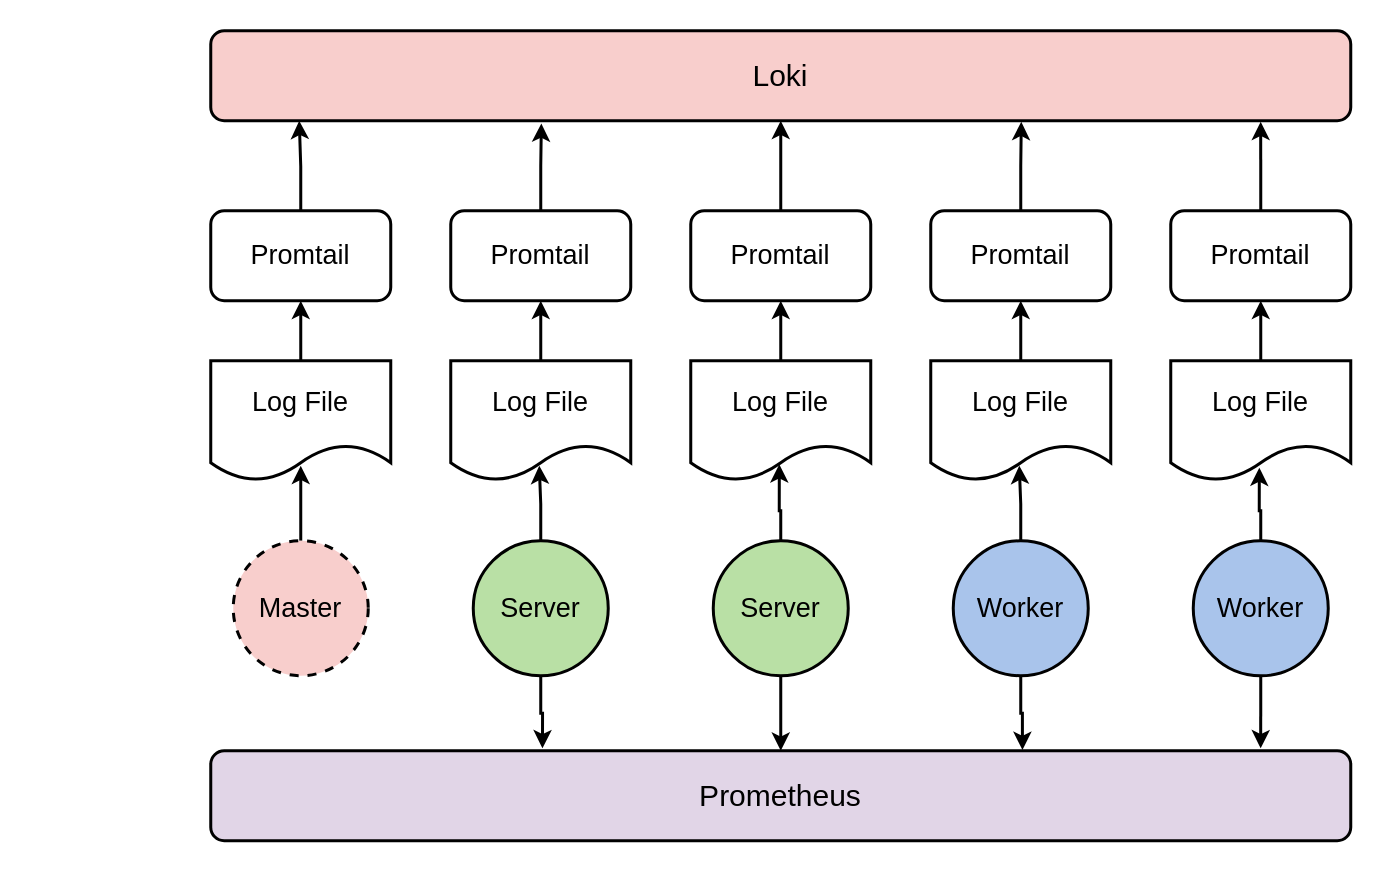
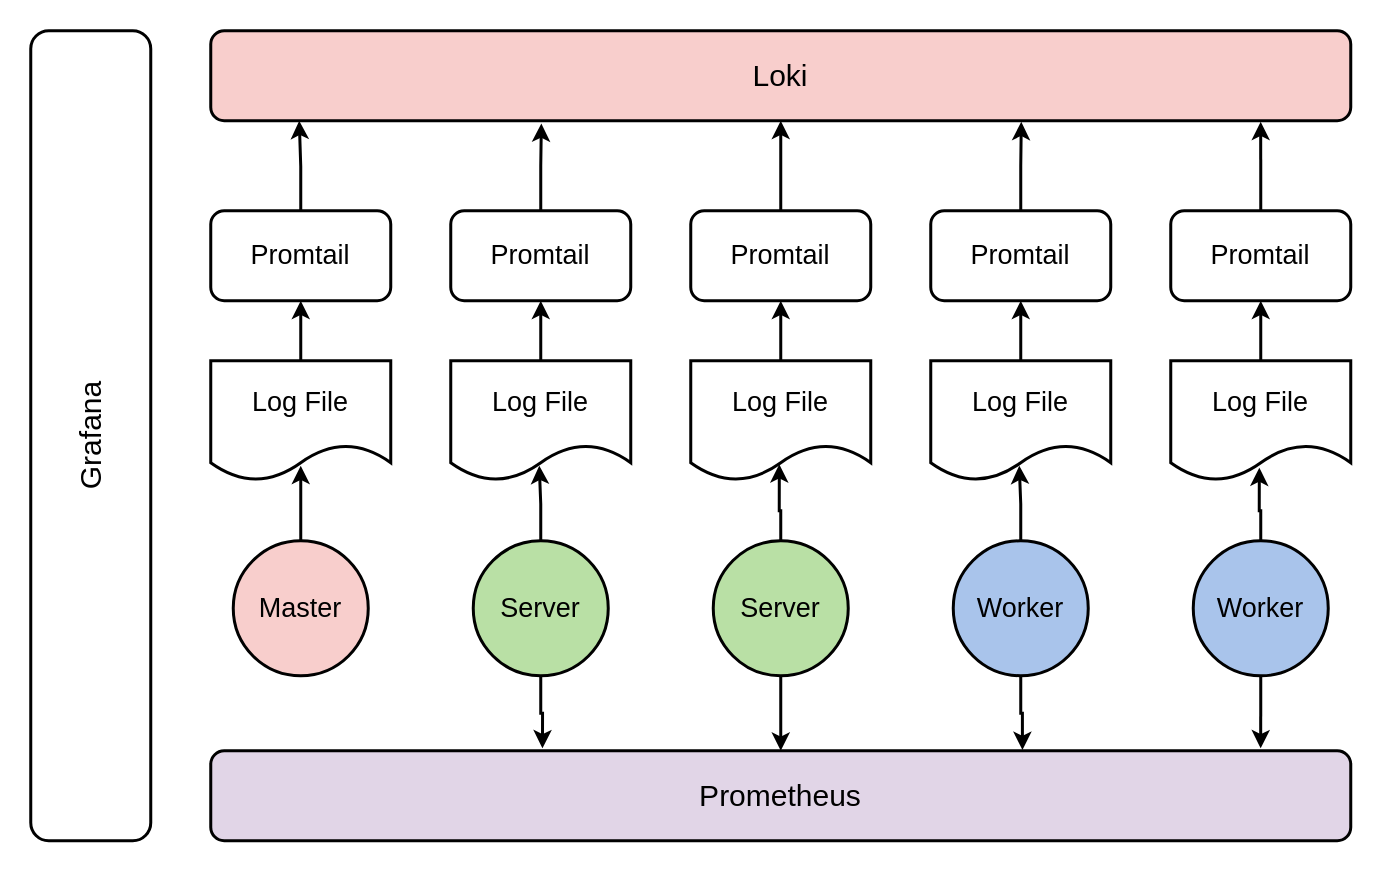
  <mxCell id="0" />
  <mxCell id="1" parent="0" />
  <mxCell id="2" style="edgeStyle=orthogonalEdgeStyle;rounded=0;orthogonalLoop=1;jettySize=auto;html=1;exitX=0.5;exitY=0;exitDx=0;exitDy=0;entryX=0.5;entryY=1;entryDx=0;entryDy=0;fontSize=18;strokeWidth=2;" edge="1" parent="1" source="3" target="33"><mxGeometry relative="1" as="geometry" /></mxCell>
  <mxCell id="3" value="&lt;font style=&quot;font-size: 18px&quot;&gt;Log File&lt;/font&gt;" style="shape=document;whiteSpace=wrap;html=1;boundedLbl=1;strokeWidth=2;" vertex="1" parent="1"><mxGeometry x="140" y="240" width="120" height="80" as="geometry" /></mxCell>
  <mxCell id="4" style="edgeStyle=orthogonalEdgeStyle;rounded=0;orthogonalLoop=1;jettySize=auto;html=1;exitX=0.5;exitY=0;exitDx=0;exitDy=0;entryX=0.5;entryY=1;entryDx=0;entryDy=0;fontSize=18;strokeWidth=2;" edge="1" parent="1" source="5" target="31"><mxGeometry relative="1" as="geometry" /></mxCell>
  <mxCell id="5" value="&lt;font style=&quot;font-size: 18px&quot;&gt;Log File&lt;/font&gt;" style="shape=document;whiteSpace=wrap;html=1;boundedLbl=1;strokeWidth=2;" vertex="1" parent="1"><mxGeometry x="300" y="240" width="120" height="80" as="geometry" /></mxCell>
  <mxCell id="6" style="edgeStyle=orthogonalEdgeStyle;rounded=0;orthogonalLoop=1;jettySize=auto;html=1;exitX=0.5;exitY=0;exitDx=0;exitDy=0;entryX=0.5;entryY=1;entryDx=0;entryDy=0;fontSize=18;strokeWidth=2;" edge="1" parent="1" source="7" target="29"><mxGeometry relative="1" as="geometry" /></mxCell>
  <mxCell id="7" value="&lt;font style=&quot;font-size: 18px&quot;&gt;Log File&lt;/font&gt;" style="shape=document;whiteSpace=wrap;html=1;boundedLbl=1;strokeWidth=2;" vertex="1" parent="1"><mxGeometry x="460" y="240" width="120" height="80" as="geometry" /></mxCell>
  <mxCell id="8" style="edgeStyle=orthogonalEdgeStyle;rounded=0;orthogonalLoop=1;jettySize=auto;html=1;exitX=0.5;exitY=0;exitDx=0;exitDy=0;entryX=0.5;entryY=1;entryDx=0;entryDy=0;fontSize=18;strokeWidth=2;" edge="1" parent="1" source="9" target="27"><mxGeometry relative="1" as="geometry" /></mxCell>
  <mxCell id="9" value="&lt;font style=&quot;font-size: 18px&quot;&gt;Log File&lt;/font&gt;" style="shape=document;whiteSpace=wrap;html=1;boundedLbl=1;strokeWidth=2;" vertex="1" parent="1"><mxGeometry x="620" y="240" width="120" height="80" as="geometry" /></mxCell>
  <mxCell id="10" style="edgeStyle=orthogonalEdgeStyle;rounded=0;orthogonalLoop=1;jettySize=auto;html=1;exitX=0.5;exitY=0;exitDx=0;exitDy=0;entryX=0.5;entryY=1;entryDx=0;entryDy=0;fontSize=18;strokeWidth=2;" edge="1" parent="1" source="11" target="35"><mxGeometry relative="1" as="geometry" /></mxCell>
  <mxCell id="11" value="&lt;font style=&quot;font-size: 18px&quot;&gt;Log File&lt;/font&gt;" style="shape=document;whiteSpace=wrap;html=1;boundedLbl=1;strokeWidth=2;" vertex="1" parent="1"><mxGeometry x="780" y="240" width="120" height="80" as="geometry" /></mxCell>
  <mxCell id="12" style="edgeStyle=orthogonalEdgeStyle;rounded=0;orthogonalLoop=1;jettySize=auto;html=1;exitX=0.5;exitY=0;exitDx=0;exitDy=0;fontSize=18;strokeWidth=2;" edge="1" parent="1" source="13"><mxGeometry relative="1" as="geometry"><mxPoint x="200" y="310" as="targetPoint" /></mxGeometry></mxCell>
- <mxCell id="13" value="Master" style="ellipse;whiteSpace=wrap;html=1;aspect=fixed;fontSize=18;strokeWidth=2;fillColor=#F8CECC;dashed=1;" vertex="1" parent="1"><mxGeometry x="155" y="360" width="90" height="90" as="geometry" /></mxCell>
+ <mxCell id="13" value="Master" style="ellipse;whiteSpace=wrap;html=1;aspect=fixed;fontSize=18;strokeWidth=2;fillColor=#F8CECC;" vertex="1" parent="1"><mxGeometry x="155" y="360" width="90" height="90" as="geometry" /></mxCell>
  <mxCell id="14" style="edgeStyle=orthogonalEdgeStyle;rounded=0;orthogonalLoop=1;jettySize=auto;html=1;exitX=0.5;exitY=1;exitDx=0;exitDy=0;entryX=0.291;entryY=-0.027;entryDx=0;entryDy=0;entryPerimeter=0;fontSize=18;strokeWidth=2;" edge="1" parent="1" source="16" target="37"><mxGeometry relative="1" as="geometry" /></mxCell>
  <mxCell id="15" style="edgeStyle=orthogonalEdgeStyle;rounded=0;orthogonalLoop=1;jettySize=auto;html=1;exitX=0.5;exitY=0;exitDx=0;exitDy=0;fontSize=18;strokeWidth=2;" edge="1" parent="1" source="16"><mxGeometry relative="1" as="geometry"><mxPoint x="359" y="310" as="targetPoint" /></mxGeometry></mxCell>
  <mxCell id="16" value="Server" style="ellipse;whiteSpace=wrap;html=1;aspect=fixed;fontSize=18;strokeWidth=2;fillColor=#B9E0A5;" vertex="1" parent="1"><mxGeometry x="315" y="360" width="90" height="90" as="geometry" /></mxCell>
  <mxCell id="17" style="edgeStyle=orthogonalEdgeStyle;rounded=0;orthogonalLoop=1;jettySize=auto;html=1;exitX=0.5;exitY=0;exitDx=0;exitDy=0;entryX=0.492;entryY=0.862;entryDx=0;entryDy=0;entryPerimeter=0;fontSize=18;strokeWidth=2;" edge="1" parent="1" source="19" target="7"><mxGeometry relative="1" as="geometry" /></mxCell>
  <mxCell id="18" style="edgeStyle=orthogonalEdgeStyle;rounded=0;orthogonalLoop=1;jettySize=auto;html=1;exitX=0.5;exitY=1;exitDx=0;exitDy=0;entryX=0.5;entryY=0;entryDx=0;entryDy=0;fontSize=18;strokeWidth=2;" edge="1" parent="1" source="19" target="37"><mxGeometry relative="1" as="geometry" /></mxCell>
  <mxCell id="19" value="Server" style="ellipse;whiteSpace=wrap;html=1;aspect=fixed;fontSize=18;strokeWidth=2;fillColor=#B9E0A5;" vertex="1" parent="1"><mxGeometry x="475" y="360" width="90" height="90" as="geometry" /></mxCell>
  <mxCell id="20" style="edgeStyle=orthogonalEdgeStyle;rounded=0;orthogonalLoop=1;jettySize=auto;html=1;exitX=0.5;exitY=0;exitDx=0;exitDy=0;fontSize=18;strokeWidth=2;" edge="1" parent="1" source="22"><mxGeometry relative="1" as="geometry"><mxPoint x="679" y="310" as="targetPoint" /></mxGeometry></mxCell>
  <mxCell id="21" style="edgeStyle=orthogonalEdgeStyle;rounded=0;orthogonalLoop=1;jettySize=auto;html=1;exitX=0.5;exitY=1;exitDx=0;exitDy=0;entryX=0.712;entryY=-0.008;entryDx=0;entryDy=0;entryPerimeter=0;fontSize=18;strokeWidth=2;" edge="1" parent="1" source="22" target="37"><mxGeometry relative="1" as="geometry" /></mxCell>
  <mxCell id="22" value="Worker" style="ellipse;whiteSpace=wrap;html=1;aspect=fixed;fontSize=18;strokeWidth=2;fillColor=#A9C4EB;" vertex="1" parent="1"><mxGeometry x="635" y="360" width="90" height="90" as="geometry" /></mxCell>
  <mxCell id="23" style="edgeStyle=orthogonalEdgeStyle;rounded=0;orthogonalLoop=1;jettySize=auto;html=1;exitX=0.5;exitY=0;exitDx=0;exitDy=0;entryX=0.492;entryY=0.891;entryDx=0;entryDy=0;entryPerimeter=0;fontSize=18;strokeWidth=2;" edge="1" parent="1" source="25" target="11"><mxGeometry relative="1" as="geometry" /></mxCell>
  <mxCell id="24" style="edgeStyle=orthogonalEdgeStyle;rounded=0;orthogonalLoop=1;jettySize=auto;html=1;exitX=0.5;exitY=1;exitDx=0;exitDy=0;entryX=0.921;entryY=-0.027;entryDx=0;entryDy=0;entryPerimeter=0;fontSize=18;strokeWidth=2;" edge="1" parent="1" source="25" target="37"><mxGeometry relative="1" as="geometry" /></mxCell>
  <mxCell id="25" value="Worker" style="ellipse;whiteSpace=wrap;html=1;aspect=fixed;fontSize=18;strokeWidth=2;fillColor=#A9C4EB;" vertex="1" parent="1"><mxGeometry x="795" y="360" width="90" height="90" as="geometry" /></mxCell>
  <mxCell id="26" style="edgeStyle=orthogonalEdgeStyle;rounded=0;orthogonalLoop=1;jettySize=auto;html=1;exitX=0.5;exitY=0;exitDx=0;exitDy=0;entryX=0.711;entryY=1.012;entryDx=0;entryDy=0;entryPerimeter=0;fontSize=18;strokeWidth=2;" edge="1" parent="1" source="27" target="36"><mxGeometry relative="1" as="geometry" /></mxCell>
  <mxCell id="27" value="&lt;span&gt;Promtail&lt;/span&gt;" style="rounded=1;whiteSpace=wrap;html=1;fontSize=18;strokeWidth=2;" vertex="1" parent="1"><mxGeometry x="620" y="140" width="120" height="60" as="geometry" /></mxCell>
  <mxCell id="28" style="edgeStyle=orthogonalEdgeStyle;rounded=0;orthogonalLoop=1;jettySize=auto;html=1;exitX=0.5;exitY=0;exitDx=0;exitDy=0;entryX=0.5;entryY=1;entryDx=0;entryDy=0;fontSize=18;strokeWidth=2;" edge="1" parent="1" source="29" target="36"><mxGeometry relative="1" as="geometry" /></mxCell>
  <mxCell id="29" value="&lt;span&gt;Promtail&lt;/span&gt;" style="rounded=1;whiteSpace=wrap;html=1;fontSize=18;strokeWidth=2;" vertex="1" parent="1"><mxGeometry x="460" y="140" width="120" height="60" as="geometry" /></mxCell>
  <mxCell id="30" style="edgeStyle=orthogonalEdgeStyle;rounded=0;orthogonalLoop=1;jettySize=auto;html=1;exitX=0.5;exitY=0;exitDx=0;exitDy=0;entryX=0.29;entryY=1.031;entryDx=0;entryDy=0;entryPerimeter=0;fontSize=18;strokeWidth=2;" edge="1" parent="1" source="31" target="36"><mxGeometry relative="1" as="geometry" /></mxCell>
  <mxCell id="31" value="&lt;span&gt;Promtail&lt;/span&gt;" style="rounded=1;whiteSpace=wrap;html=1;fontSize=18;strokeWidth=2;" vertex="1" parent="1"><mxGeometry x="300" y="140" width="120" height="60" as="geometry" /></mxCell>
  <mxCell id="32" style="edgeStyle=orthogonalEdgeStyle;rounded=0;orthogonalLoop=1;jettySize=auto;html=1;exitX=0.5;exitY=0;exitDx=0;exitDy=0;fontSize=18;strokeWidth=2;" edge="1" parent="1" source="33"><mxGeometry relative="1" as="geometry"><mxPoint x="199" y="80" as="targetPoint" /></mxGeometry></mxCell>
  <mxCell id="33" value="Promtail" style="rounded=1;whiteSpace=wrap;html=1;fontSize=18;strokeWidth=2;" vertex="1" parent="1"><mxGeometry x="140" y="140" width="120" height="60" as="geometry" /></mxCell>
  <mxCell id="34" style="edgeStyle=orthogonalEdgeStyle;rounded=0;orthogonalLoop=1;jettySize=auto;html=1;exitX=0.5;exitY=0;exitDx=0;exitDy=0;entryX=0.921;entryY=1.012;entryDx=0;entryDy=0;entryPerimeter=0;fontSize=18;strokeWidth=2;" edge="1" parent="1" source="35" target="36"><mxGeometry relative="1" as="geometry" /></mxCell>
  <mxCell id="35" value="&lt;span&gt;Promtail&lt;/span&gt;" style="rounded=1;whiteSpace=wrap;html=1;fontSize=18;strokeWidth=2;" vertex="1" parent="1"><mxGeometry x="780" y="140" width="120" height="60" as="geometry" /></mxCell>
  <mxCell id="36" value="&lt;font style=&quot;font-size: 20px&quot;&gt;Loki&lt;/font&gt;" style="rounded=1;whiteSpace=wrap;html=1;fontSize=18;strokeWidth=2;fillColor=#f8cecc;" vertex="1" parent="1"><mxGeometry x="140" y="20" width="760" height="60" as="geometry" /></mxCell>
  <mxCell id="37" value="&lt;font style=&quot;font-size: 20px&quot;&gt;Prometheus&lt;/font&gt;" style="rounded=1;whiteSpace=wrap;html=1;fontSize=18;strokeWidth=2;fillColor=#e1d5e7;" vertex="1" parent="1"><mxGeometry x="140" y="500" width="760" height="60" as="geometry" /></mxCell>
+ <mxCell id="38" value="&lt;font style=&quot;font-size: 20px&quot;&gt;Grafana&lt;/font&gt;" style="rounded=1;whiteSpace=wrap;html=1;fontSize=18;strokeWidth=2;horizontal=0;" vertex="1" parent="1"><mxGeometry x="20" y="20" width="80" height="540" as="geometry" /></mxCell>
